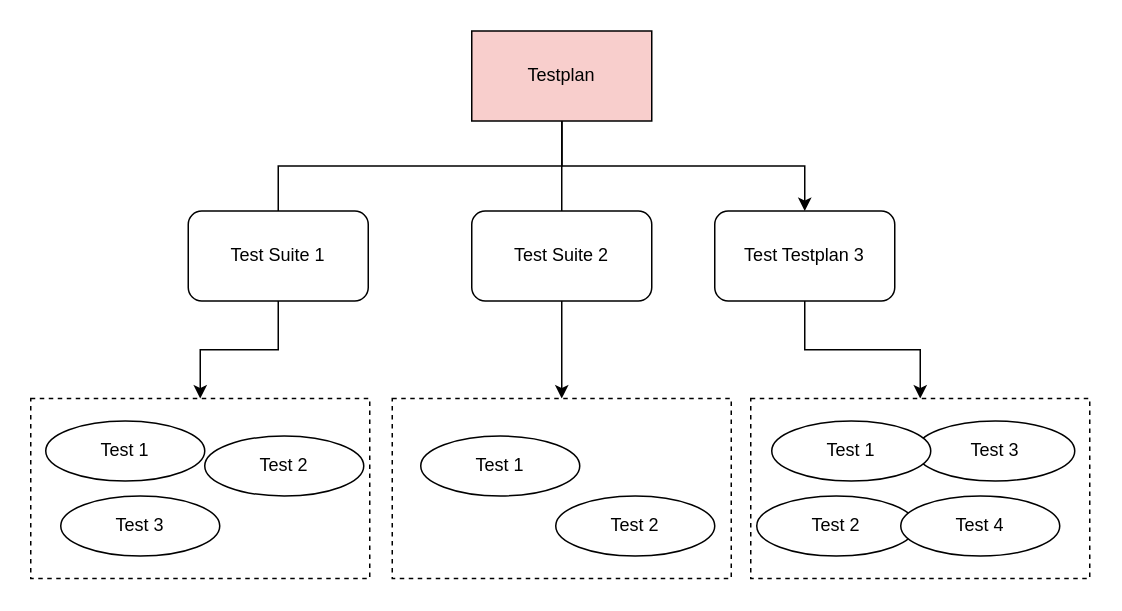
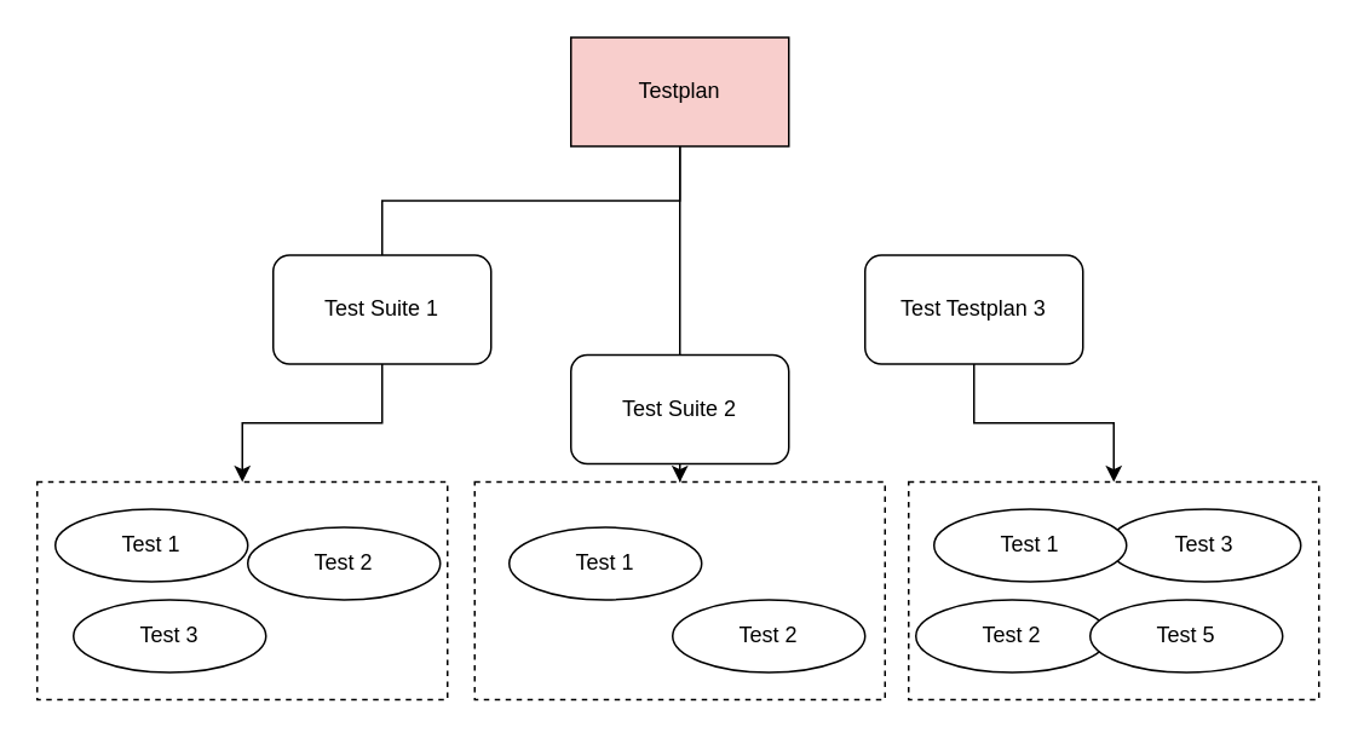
  <mxCell id="0" />
  <mxCell id="1" parent="0" />
  <mxCell id="2" value="" style="rounded=0;whiteSpace=wrap;html=1;dashed=1;" vertex="1" parent="1"><mxGeometry x="20" y="265" width="226" height="120" as="geometry" /></mxCell>
  <mxCell id="3" style="edgeStyle=orthogonalEdgeStyle;rounded=0;orthogonalLoop=1;jettySize=auto;html=1;exitX=0.5;exitY=1;exitDx=0;exitDy=0;endArrow=none;" edge="1" parent="1" source="6" target="10"><mxGeometry relative="1" as="geometry" /></mxCell>
- <mxCell id="4" style="edgeStyle=orthogonalEdgeStyle;rounded=0;orthogonalLoop=1;jettySize=auto;html=1;exitX=0.5;exitY=1;exitDx=0;exitDy=0;entryX=0.5;entryY=0;entryDx=0;entryDy=0;" edge="1" parent="1" source="6" target="12"><mxGeometry relative="1" as="geometry" /></mxCell>
  <mxCell id="5" style="edgeStyle=orthogonalEdgeStyle;rounded=0;orthogonalLoop=1;jettySize=auto;html=1;exitX=0.5;exitY=1;exitDx=0;exitDy=0;entryX=0.5;entryY=0;entryDx=0;entryDy=0;endArrow=none;" edge="1" parent="1" source="6" target="8"><mxGeometry relative="1" as="geometry" /></mxCell>
  <mxCell id="6" value="Testplan" style="rounded=0;whiteSpace=wrap;html=1;fillColor=#f8cecc;" vertex="1" parent="1"><mxGeometry x="314" y="20" width="120" height="60" as="geometry" /></mxCell>
  <mxCell id="7" style="edgeStyle=orthogonalEdgeStyle;rounded=0;orthogonalLoop=1;jettySize=auto;html=1;exitX=0.5;exitY=1;exitDx=0;exitDy=0;entryX=0.5;entryY=0;entryDx=0;entryDy=0;" edge="1" parent="1" source="8" target="2"><mxGeometry relative="1" as="geometry" /></mxCell>
- <mxCell id="8" value="Test Suite 1" style="rounded=1;whiteSpace=wrap;html=1;" vertex="1" parent="1"><mxGeometry x="125" y="140" width="120" height="60" as="geometry" /></mxCell>
+ <mxCell id="8" value="Test Suite 1" style="rounded=1;whiteSpace=wrap;html=1;" vertex="1" parent="1"><mxGeometry x="150" y="140" width="120" height="60" as="geometry" /></mxCell>
  <mxCell id="9" style="edgeStyle=orthogonalEdgeStyle;rounded=0;orthogonalLoop=1;jettySize=auto;html=1;exitX=0.5;exitY=1;exitDx=0;exitDy=0;" edge="1" parent="1" source="10" target="13"><mxGeometry relative="1" as="geometry" /></mxCell>
- <mxCell id="10" value="Test Suite 2" style="rounded=1;whiteSpace=wrap;html=1;" vertex="1" parent="1"><mxGeometry x="314" y="140" width="120" height="60" as="geometry" /></mxCell>
+ <mxCell id="10" value="Test Suite 2" style="rounded=1;whiteSpace=wrap;html=1;" vertex="1" parent="1"><mxGeometry x="314" y="195" width="120" height="60" as="geometry" /></mxCell>
  <mxCell id="11" style="edgeStyle=orthogonalEdgeStyle;rounded=0;orthogonalLoop=1;jettySize=auto;html=1;exitX=0.5;exitY=1;exitDx=0;exitDy=0;entryX=0.5;entryY=0;entryDx=0;entryDy=0;" edge="1" parent="1" source="12" target="14"><mxGeometry relative="1" as="geometry" /></mxCell>
  <mxCell id="12" value="Test Testplan 3" style="rounded=1;whiteSpace=wrap;html=1;" vertex="1" parent="1"><mxGeometry x="476" y="140" width="120" height="60" as="geometry" /></mxCell>
  <mxCell id="13" value="" style="rounded=0;whiteSpace=wrap;html=1;dashed=1;" vertex="1" parent="1"><mxGeometry x="261" y="265" width="226" height="120" as="geometry" /></mxCell>
  <mxCell id="14" value="" style="rounded=0;whiteSpace=wrap;html=1;dashed=1;" vertex="1" parent="1"><mxGeometry x="500" y="265" width="226" height="120" as="geometry" /></mxCell>
  <mxCell id="15" value="Test 2" style="ellipse;whiteSpace=wrap;html=1;" vertex="1" parent="1"><mxGeometry x="504" y="330" width="106" height="40" as="geometry" /></mxCell>
- <mxCell id="16" value="Test 4" style="ellipse;whiteSpace=wrap;html=1;" vertex="1" parent="1"><mxGeometry x="600" y="330" width="106" height="40" as="geometry" /></mxCell>
+ <mxCell id="16" value="Test 5" style="ellipse;whiteSpace=wrap;html=1;" vertex="1" parent="1"><mxGeometry x="600" y="330" width="106" height="40" as="geometry" /></mxCell>
  <mxCell id="17" value="Test 3" style="ellipse;whiteSpace=wrap;html=1;" vertex="1" parent="1"><mxGeometry x="610" y="280" width="106" height="40" as="geometry" /></mxCell>
  <mxCell id="18" value="Test 1" style="ellipse;whiteSpace=wrap;html=1;" vertex="1" parent="1"><mxGeometry x="30" y="280" width="106" height="40" as="geometry" /></mxCell>
  <mxCell id="19" value="Test 3" style="ellipse;whiteSpace=wrap;html=1;" vertex="1" parent="1"><mxGeometry x="40" y="330" width="106" height="40" as="geometry" /></mxCell>
  <mxCell id="20" value="Test 2" style="ellipse;whiteSpace=wrap;html=1;" vertex="1" parent="1"><mxGeometry x="136" y="290" width="106" height="40" as="geometry" /></mxCell>
  <mxCell id="21" value="Test 1" style="ellipse;whiteSpace=wrap;html=1;" vertex="1" parent="1"><mxGeometry x="280" y="290" width="106" height="40" as="geometry" /></mxCell>
  <mxCell id="22" value="Test 2" style="ellipse;whiteSpace=wrap;html=1;" vertex="1" parent="1"><mxGeometry x="370" y="330" width="106" height="40" as="geometry" /></mxCell>
  <mxCell id="23" value="Test 1" style="ellipse;whiteSpace=wrap;html=1;" vertex="1" parent="1"><mxGeometry x="514" y="280" width="106" height="40" as="geometry" /></mxCell>
